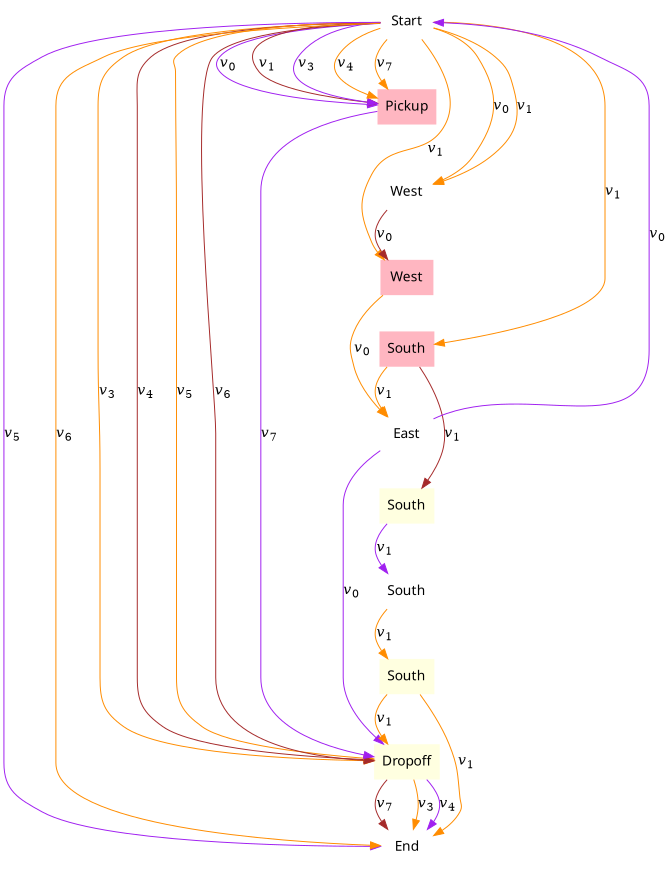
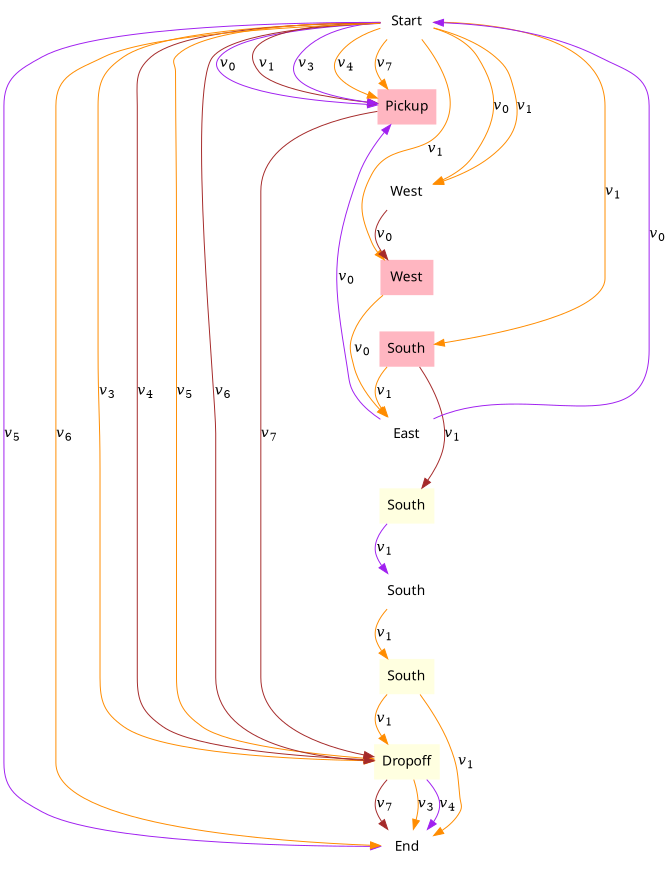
  digraph {
    rankdir=TB
    node [fillcolor=white fontname=sans shape=plaintext style=filled]
    edge [arrowhead=normal color=darkorange]
    n1 [label=Start]
    n2 [fillcolor=lightpink label=Pickup]
    n3 [label=West]
    n4 [fillcolor=lightpink label=West]
    n5 [fillcolor=lightpink label=South]
    n6 [fillcolor=lightyellow label=Dropoff]
    n7 [label=End]
    n8 [label=East]
    n9 [fillcolor=lightyellow label=South]
    n10 [label=South]
    n11 [fillcolor=lightyellow label=South]
    n1 -> n2 [color=purple label=<<i>v</i><sub>0</sub>>]
    n1 -> n2 [color=brown label=<<i>v</i><sub>1</sub>>]
    n1 -> n2 [color=purple label=<<i>v</i><sub>3</sub>>]
    n1 -> n2 [label=<<i>v</i><sub>4</sub>>]
    n1 -> n2 [label=<<i>v</i><sub>7</sub>>]
    n1 -> n2 [style=invis weight=100 color=""]
    n1 -> n3 [label=<<i>v</i><sub>0</sub>>]
    n1 -> n3 [label=<<i>v</i><sub>1</sub>>]
    n1 -> n4 [label=<<i>v</i><sub>1</sub>>]
    n1 -> n5 [label=<<i>v</i><sub>1</sub>>]
    n1 -> n6 [label=<<i>v</i><sub>3</sub>>]
    n1 -> n6 [color=brown label=<<i>v</i><sub>4</sub>>]
    n1 -> n6 [label=<<i>v</i><sub>5</sub>>]
    n1 -> n6 [color=brown label=<<i>v</i><sub>6</sub>>]
    n1 -> n7 [color=purple label=<<i>v</i><sub>5</sub>>]
    n1 -> n7 [label=<<i>v</i><sub>6</sub>>]
    n2 -> n3 [style=invis weight=100 color=""]
-   n2 -> n6 [color=purple label=<<i>v</i><sub>7</sub>>]
+   n2 -> n6 [color=brown label=<<i>v</i><sub>7</sub>>]
    n3 -> n4 [color=brown label=<<i>v</i><sub>0</sub>>]
    n3 -> n4 [style=invis weight=100 color=""]
    n4 -> n5 [style=invis weight=100 color=""]
    n4 -> n8 [label=<<i>v</i><sub>0</sub>>]
    n5 -> n8 [label=<<i>v</i><sub>1</sub>>]
    n5 -> n8 [style=invis weight=100 color=""]
    n5 -> n9 [color=brown label=<<i>v</i><sub>1</sub>>]
    n6 -> n7 [label=<<i>v</i><sub>3</sub>>]
    n6 -> n7 [color=purple label=<<i>v</i><sub>4</sub>>]
    n6 -> n7 [color=brown label=<<i>v</i><sub>7</sub>>]
    n6 -> n7 [style=invis weight=100 color=""]
    n8 -> n1 [color=purple label=<<i>v</i><sub>0</sub>>]
-   n8 -> n6 [color=purple label=<<i>v</i><sub>0</sub>>]
+   n8 -> n2 [color=purple label=<<i>v</i><sub>0</sub>>]
    n8 -> n9 [style=invis weight=100 color=""]
    n9 -> n10 [color=purple label=<<i>v</i><sub>1</sub>>]
    n9 -> n10 [style=invis weight=100 color=""]
    n10 -> n11 [label=<<i>v</i><sub>1</sub>>]
    n10 -> n11 [style=invis weight=100 color=""]
    n11 -> n6 [label=<<i>v</i><sub>1</sub>>]
    n11 -> n6 [style=invis weight=100 color=""]
    n11 -> n7 [label=<<i>v</i><sub>1</sub>>]
  }
